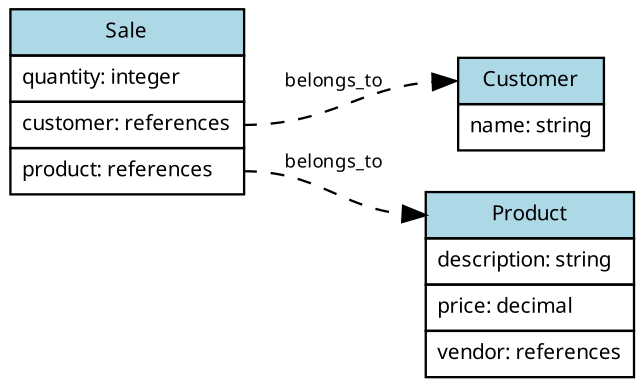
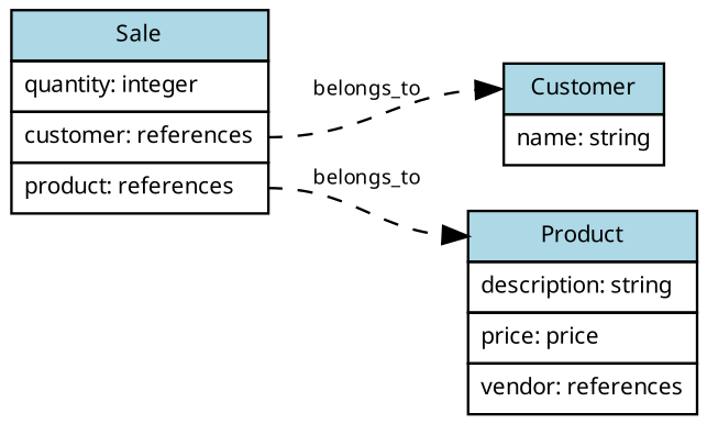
  digraph {
    rankdir=LR
    splines=true
    node [fontname=Verdana fontsize=9 margin=0 shape=none]
    edge [fontname=Verdana fontsize=8 headport=0 style=dashed]
    n1 [label=<     <table border="0" cellborder="1" cellspacing="0" cellpadding="4">         <tr><td port="0" bgcolor="lightblue">Customer</td></tr>         <tr><td port="1" align="left">name: string</td></tr>     </table>>]
-   n2 [label=<     <table border="0" cellborder="1" cellspacing="0" cellpadding="4">         <tr><td port="0" bgcolor="lightblue">Product</td></tr>         <tr><td port="1" align="left">description: string</td></tr>         <tr><td port="2" align="left">price: decimal</td></tr>         <tr><td port="3" align="left">vendor: references</td></tr>     </table>>]
+   n2 [label=<     <table border="0" cellborder="1" cellspacing="0" cellpadding="4">         <tr><td port="0" bgcolor="lightblue">Product</td></tr>         <tr><td port="1" align="left">description: string</td></tr>         <tr><td port="2" align="left">price: price</td></tr>         <tr><td port="3" align="left">vendor: references</td></tr>     </table>>]
    n3 [label=<     <table border="0" cellborder="1" cellspacing="0" cellpadding="4">         <tr><td port="0" bgcolor="lightblue">Sale</td></tr>         <tr><td port="1" align="left">quantity: integer</td></tr>         <tr><td port="2" align="left">customer: references</td></tr>         <tr><td port="3" align="left">product: references</td></tr>     </table>>]
    n3 -> n1 [label=belongs_to tailport=2]
    n3 -> n2 [label=belongs_to tailport=3]
  }
